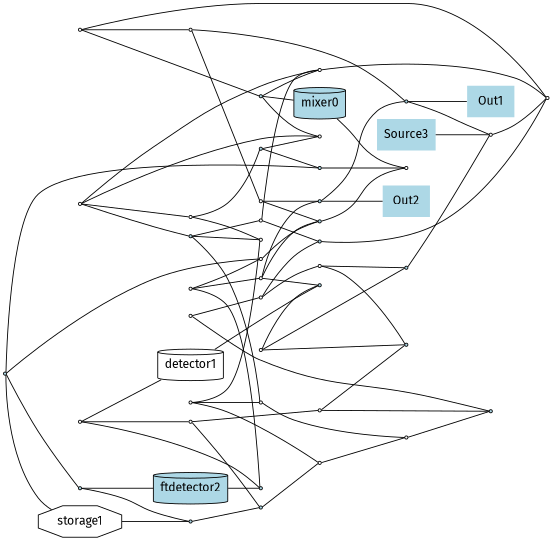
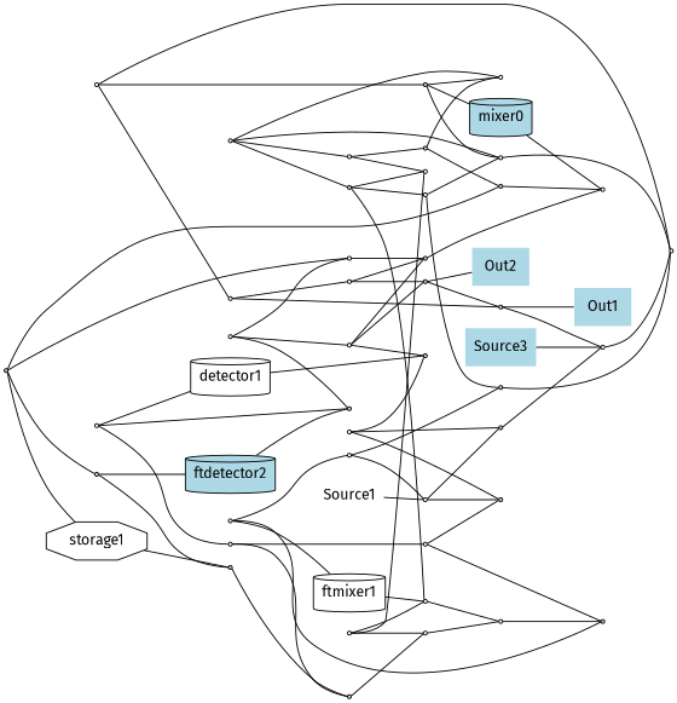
  graph {
    fontname="Fira Sans"
    rankdir=LR
    node [fillcolor=white fontname="Fira Sans" shape=point style=filled]
    edge [fontname="Fira Sans"]
    n1 [label=Switch20]
    n2 [fillcolor=lightblue label=Switch37]
    n3 [label=Switch33]
    n4 [fillcolor=lightblue label=Switch41]
    n5 [label=Switch15]
    n6 [fillcolor=lightblue label=Switch8]
    n7 [fillcolor=lightblue label=Switch34]
    n8 [label=Switch40]
    n9 [label=Switch39]
    n10 [label=Switch1]
    n11 [label=Switch4]
    n12 [label=Switch31]
    n13 [fillcolor=lightblue label=Switch5]
    n14 [label=Switch43]
    n15 [label=Switch16]
    n16 [label=Switch6]
    n17 [fillcolor=lightblue label=Switch42]
    n18 [fillcolor=lightblue label=Switch36]
    n19 [label=Switch38]
    n20 [label=Switch7]
    n21 [label=Switch14]
    n22 [label=Switch27]
    n23 [fillcolor=lightblue label=Switch29]
    n24 [fillcolor=lightblue label=Switch35]
    n25 [fillcolor=lightblue label=Switch23]
    n26 [fillcolor=lightblue label=Source3 shape=plaintext]
    n27 [fillcolor=lightblue label=Out1 shape=plaintext]
    n28 [fillcolor=lightblue label=Switch26]
    n29 [fillcolor=lightblue label=mixer0 shape=cylinder]
+   n30 [label=ftmixer1 shape=cylinder]
    n31 [fillcolor=lightblue label=Out2 shape=plaintext]
    n32 [label=Switch22]
    n33 [fillcolor=lightblue label=Switch24]
    n34 [label=Switch18]
    n35 [label=Switch30]
    n36 [fillcolor=lightblue label=Switch19]
    n37 [label=Switch25]
    n38 [fillcolor=lightblue label=Switch12]
    n39 [fillcolor=lightblue label=Switch17]
    n40 [fillcolor=lightblue label=ftdetector2 shape=cylinder]
    n41 [label=Switch9]
    n42 [label=detector1 shape=cylinder]
    n43 [label=storage1 shape=octagon]
    n44 [fillcolor=lightblue label=Switch28]
    n45 [label=Switch11]
    n46 [label=Switch21]
    n47 [label=Switch32]
    n48 [label=Switch13]
    n49 [label=Switch10]
+   n50 [label=Source1 shape=plaintext]
    n51 [label=Switch3]
    n52 [fillcolor=lightblue label=Switch2]
    n3 -- n4
    n5 -- n3
    n6 -- n7
    n6 -- n8
    n7 -- n9
    n10 -- n8
    n10 -- n11
    n10 -- n12
    n10 -- n13
    n11 -- n1
    n11 -- n6
    n12 -- n14
    n13 -- n1
    n13 -- n5
    n13 -- n15
    n15 -- n12
    n15 -- n44
    n16 -- n2
    n16 -- n17
    n16 -- n18
    n18 -- n19
    n19 -- n14
    n20 -- n21
    n20 -- n22
    n20 -- n23
    n21 -- n17
    n21 -- n24
    n21 -- n25
    n22 -- n24
    n24 -- n9
    n25 -- n31
    n25 -- n33
    n26 -- n19
    n28 -- n8
    n28 -- n12
    n28 -- n29
    n29 -- n9
+   n30 -- n5
    n32 -- n24
    n32 -- n25
    n33 -- n19
    n33 -- n27
    n34 -- n35
    n34 -- n36
    n35 -- n2
    n35 -- n4
    n36 -- n37
    n37 -- n3
    n38 -- n39
    n38 -- n40
    n39 -- n36
    n40 -- n23
    n41 -- n23
    n41 -- n34
    n41 -- n42
    n42 -- n17
    n43 -- n39
    n44 -- n14
    n45 -- n4
+   n45 -- n30
    n45 -- n46
    n46 -- n44
    n46 -- n47
    n47 -- n2
    n47 -- n18
    n48 -- n1
    n48 -- n5
    n48 -- n37
    n49 -- n32
    n49 -- n33
+   n50 -- n47
    n51 -- n14
    n51 -- n28
    n51 -- n49
    n52 -- n7
    n52 -- n22
    n52 -- n38
    n52 -- n43
  }
